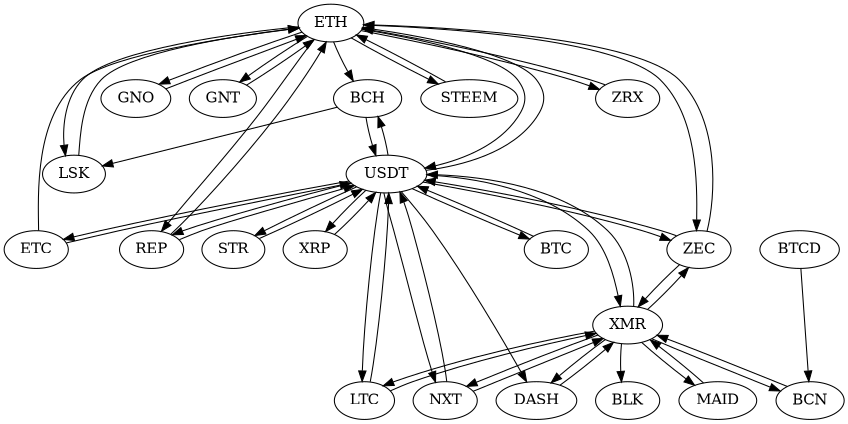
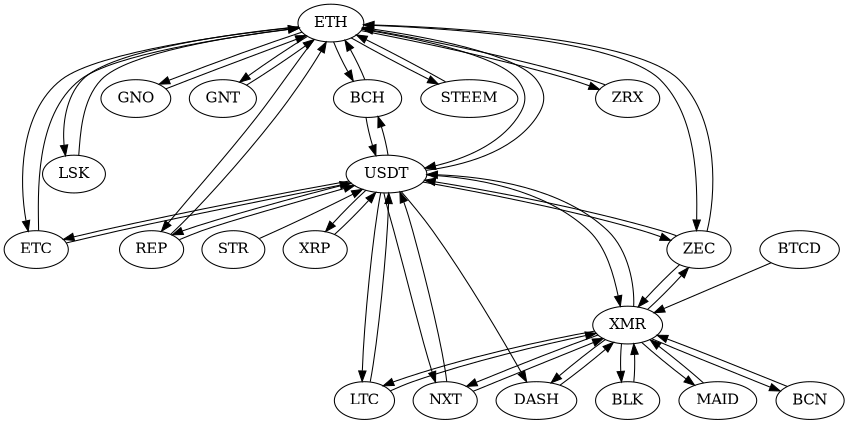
  digraph {
    ETH
    BCH
    ETC
    GNO
    GNT
    LSK
    REP
    STEEM
    ZEC
    ZRX
    USDT
    XMR
    DASH
    LTC
    NXT
-   BTC
    STR
    XRP
    BCN
    BLK
    MAID
    BTCD
    ETH -> BCH
+   ETH -> ETC
    ETH -> GNO
    ETH -> GNT
    ETH -> LSK
    ETH -> REP
    ETH -> STEEM
    ETH -> ZEC
    ETH -> ZRX
    ETH -> USDT
-   BCH -> LSK
+   BCH -> ETH
    BCH -> USDT
    ETC -> ETH
    ETC -> USDT
    GNO -> ETH
    GNT -> ETH
    LSK -> ETH
    REP -> ETH
    REP -> USDT
    STEEM -> ETH
    ZEC -> ETH
    ZEC -> USDT
    ZEC -> XMR
    ZRX -> ETH
    USDT -> ETH
    USDT -> BCH
    USDT -> ETC
    USDT -> REP
    USDT -> ZEC
    USDT -> XMR
    USDT -> DASH
    USDT -> LTC
    USDT -> NXT
-   USDT -> BTC
-   USDT -> STR
    USDT -> XRP
    XMR -> ZEC
    XMR -> USDT
    XMR -> DASH
    XMR -> LTC
    XMR -> NXT
    XMR -> BCN
    XMR -> BLK
    XMR -> MAID
    DASH -> XMR
    LTC -> USDT
    LTC -> XMR
    NXT -> USDT
    NXT -> XMR
-   BTC -> USDT
    STR -> USDT
    XRP -> USDT
    BCN -> XMR
+   BLK -> XMR
    MAID -> XMR
-   BTCD -> BCN
+   BTCD -> XMR
  }
